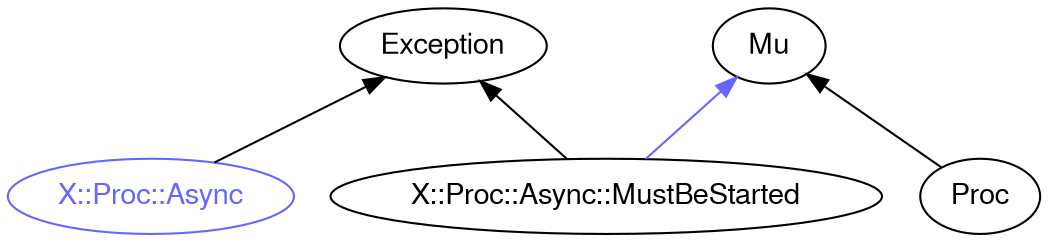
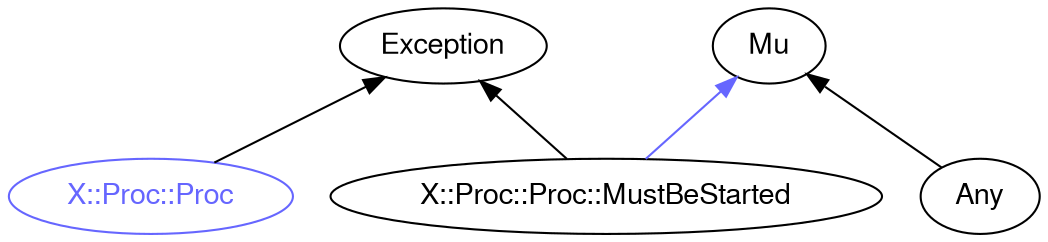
  digraph {
    rankdir=BT
    splines=polyline
    node [color="#000000" fontcolor="#000000" fontname=FreeSans]
    edge [color="#000000"]
-   "X::Proc::Async::MustBeStarted"
+   "X::Proc::Async::MustBeStarted" [label="X::Proc::Proc::MustBeStarted"]
    Exception
    Mu
-   "X::Proc::Async" [color="#6666FF" fontcolor="#6666FF"]
-   Any [label=Proc]
+   "X::Proc::Async" [color="#6666FF" fontcolor="#6666FF" label="X::Proc::Proc"]
+   Any
    "X::Proc::Async::MustBeStarted" -> Exception
    "X::Proc::Async::MustBeStarted" -> Mu [color="#6666FF"]
    "X::Proc::Async" -> Exception
    Any -> Mu
  }
